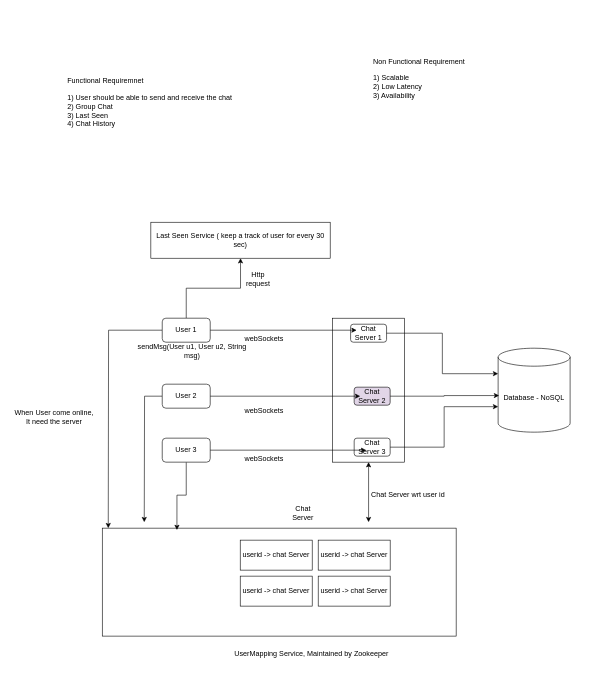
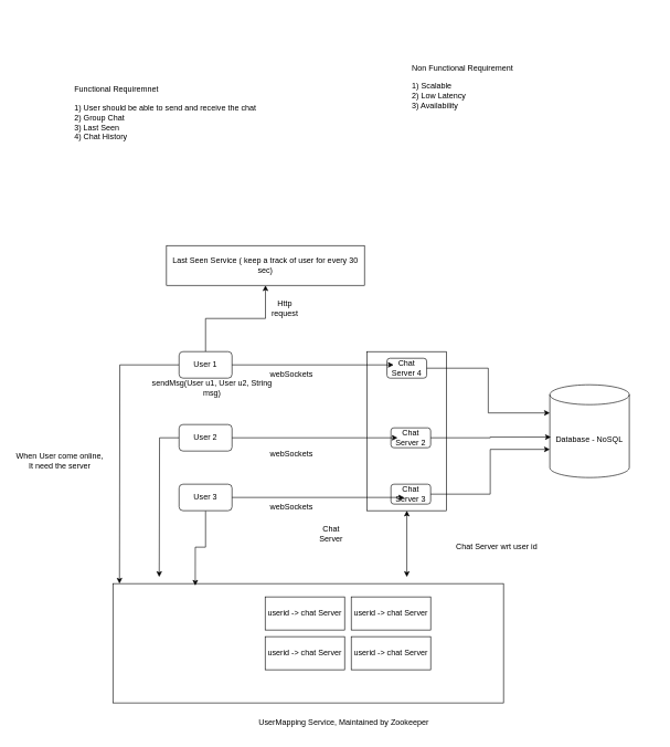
  <mxCell id="0" />
  <mxCell id="1" parent="0" />
  <mxCell id="2" style="edgeStyle=orthogonalEdgeStyle;rounded=0;orthogonalLoop=1;jettySize=auto;html=1;" edge="1" parent="1" source="4"><mxGeometry relative="1" as="geometry"><mxPoint x="180" y="880" as="targetPoint" /></mxGeometry></mxCell>
  <mxCell id="3" style="edgeStyle=orthogonalEdgeStyle;rounded=0;orthogonalLoop=1;jettySize=auto;html=1;" edge="1" parent="1" source="4" target="32"><mxGeometry relative="1" as="geometry"><mxPoint x="310" y="400" as="targetPoint" /></mxGeometry></mxCell>
  <mxCell id="4" value="User 1" style="rounded=1;whiteSpace=wrap;html=1;" parent="1" vertex="1"><mxGeometry x="270" y="530" width="80" height="40" as="geometry" /></mxCell>
  <mxCell id="5" style="edgeStyle=orthogonalEdgeStyle;rounded=0;orthogonalLoop=1;jettySize=auto;html=1;" edge="1" parent="1" source="6"><mxGeometry relative="1" as="geometry"><mxPoint x="240" y="870" as="targetPoint" /></mxGeometry></mxCell>
  <mxCell id="6" value="User 2&lt;span style=&quot;color: rgba(0, 0, 0, 0); font-family: monospace; font-size: 0px; text-align: start; text-wrap: nowrap;&quot;&gt;%3CmxGraphModel%3E%3Croot%3E%3CmxCell%20id%3D%220%22%2F%3E%3CmxCell%20id%3D%221%22%20parent%3D%220%22%2F%3E%3CmxCell%20id%3D%222%22%20value%3D%22User%201%22%20style%3D%22rounded%3D1%3BwhiteSpace%3Dwrap%3Bhtml%3D1%3B%22%20vertex%3D%221%22%20parent%3D%221%22%3E%3CmxGeometry%20x%3D%2210%22%20y%3D%22120%22%20width%3D%2280%22%20height%3D%2240%22%20as%3D%22geometry%22%2F%3E%3C%2FmxCell%3E%3C%2Froot%3E%3C%2FmxGraphModel%3E&lt;/span&gt;" style="rounded=1;whiteSpace=wrap;html=1;" parent="1" vertex="1"><mxGeometry x="270" y="640" width="80" height="40" as="geometry" /></mxCell>
  <mxCell id="7" style="edgeStyle=orthogonalEdgeStyle;rounded=0;orthogonalLoop=1;jettySize=auto;html=1;entryX=0.211;entryY=0.017;entryDx=0;entryDy=0;entryPerimeter=0;" edge="1" parent="1" source="8" target="27"><mxGeometry relative="1" as="geometry" /></mxCell>
  <mxCell id="8" value="User 3" style="rounded=1;whiteSpace=wrap;html=1;" parent="1" vertex="1"><mxGeometry x="270" y="730" width="80" height="40" as="geometry" /></mxCell>
  <mxCell id="9" value="" style="rounded=0;whiteSpace=wrap;html=1;" parent="1" vertex="1"><mxGeometry x="554" y="530" width="120" height="240" as="geometry" /></mxCell>
- <mxCell id="10" value="Chat Server 1" style="rounded=1;whiteSpace=wrap;html=1;" parent="1" vertex="1"><mxGeometry x="584" y="540" width="60" height="30" as="geometry" /></mxCell>
- <mxCell id="11" value="Chat Server 2" style="rounded=1;whiteSpace=wrap;html=1;fillColor=#e1d5e7;" parent="1" vertex="1"><mxGeometry x="590" y="645" width="60" height="30" as="geometry" /></mxCell>
+ <mxCell id="10" value="Chat Server 4" style="rounded=1;whiteSpace=wrap;html=1;" parent="1" vertex="1"><mxGeometry x="584" y="540" width="60" height="30" as="geometry" /></mxCell>
+ <mxCell id="11" value="Chat Server 2" style="rounded=1;whiteSpace=wrap;html=1;" parent="1" vertex="1"><mxGeometry x="590" y="645" width="60" height="30" as="geometry" /></mxCell>
  <mxCell id="12" value="Chat Server 3" style="rounded=1;whiteSpace=wrap;html=1;" parent="1" vertex="1"><mxGeometry x="590" y="730" width="60" height="30" as="geometry" /></mxCell>
  <mxCell id="13" style="edgeStyle=orthogonalEdgeStyle;rounded=0;orthogonalLoop=1;jettySize=auto;html=1;entryX=0.167;entryY=0.333;entryDx=0;entryDy=0;entryPerimeter=0;" parent="1" source="4" target="10" edge="1"><mxGeometry relative="1" as="geometry" /></mxCell>
  <mxCell id="14" style="edgeStyle=orthogonalEdgeStyle;rounded=0;orthogonalLoop=1;jettySize=auto;html=1;entryX=0.333;entryY=0.667;entryDx=0;entryDy=0;entryPerimeter=0;" parent="1" source="8" target="12" edge="1"><mxGeometry relative="1" as="geometry" /></mxCell>
  <mxCell id="15" style="edgeStyle=orthogonalEdgeStyle;rounded=0;orthogonalLoop=1;jettySize=auto;html=1;entryX=0.167;entryY=0.5;entryDx=0;entryDy=0;entryPerimeter=0;" parent="1" source="6" target="11" edge="1"><mxGeometry relative="1" as="geometry"><mxPoint x="360" y="660" as="sourcePoint" /></mxGeometry></mxCell>
- <mxCell id="16" value="Chat Server" style="text;strokeColor=none;align=center;fillColor=none;html=1;verticalAlign=middle;whiteSpace=wrap;rounded=0;" parent="1" vertex="1"><mxGeometry x="475" y="840" width="60" height="30" as="geometry" /></mxCell>
+ <mxCell id="16" value="Chat Server" style="text;strokeColor=none;align=center;fillColor=none;html=1;verticalAlign=middle;whiteSpace=wrap;rounded=0;" parent="1" vertex="1"><mxGeometry x="470" y="790" width="60" height="30" as="geometry" /></mxCell>
  <mxCell id="17" value="Functional Requiremnet&lt;div&gt;&lt;br&gt;&lt;/div&gt;&lt;div&gt;1) User should be able to send and receive the chat&lt;br&gt;2) Group Chat&lt;br&gt;3) Last Seen&lt;br&gt;4) Chat History&lt;/div&gt;" style="text;html=1;align=left;verticalAlign=middle;whiteSpace=wrap;rounded=0;" parent="1" vertex="1"><mxGeometry x="110" y="60" width="370" height="220" as="geometry" /></mxCell>
  <mxCell id="18" value="&lt;div&gt;Non Functional Requirement&lt;/div&gt;&lt;div&gt;&lt;br&gt;&lt;/div&gt;&lt;div&gt;1) Scalable&lt;br&gt;2) Low Latency&lt;br&gt;3) Availability&lt;/div&gt;" style="text;html=1;align=left;verticalAlign=middle;whiteSpace=wrap;rounded=0;" parent="1" vertex="1"><mxGeometry x="620" y="20" width="370" height="220" as="geometry" /></mxCell>
  <mxCell id="19" value="sendMsg(User u1, User u2, String msg)" style="text;html=1;align=center;verticalAlign=middle;whiteSpace=wrap;rounded=0;fontFamily=Helvetica;fontSize=12;fontColor=default;" parent="1" vertex="1"><mxGeometry x="220" y="570" width="200" height="30" as="geometry" /></mxCell>
  <mxCell id="20" value="webSockets" style="text;html=1;align=center;verticalAlign=middle;whiteSpace=wrap;rounded=0;fontFamily=Helvetica;fontSize=12;fontColor=default;" parent="1" vertex="1"><mxGeometry x="410" y="550" width="60" height="30" as="geometry" /></mxCell>
  <mxCell id="21" value="webSockets" style="text;html=1;align=center;verticalAlign=middle;whiteSpace=wrap;rounded=0;fontFamily=Helvetica;fontSize=12;fontColor=default;" parent="1" vertex="1"><mxGeometry x="410" y="670" width="60" height="30" as="geometry" /></mxCell>
  <mxCell id="22" value="webSockets" style="text;html=1;align=center;verticalAlign=middle;whiteSpace=wrap;rounded=0;fontFamily=Helvetica;fontSize=12;fontColor=default;" parent="1" vertex="1"><mxGeometry x="410" y="750" width="60" height="30" as="geometry" /></mxCell>
  <mxCell id="23" value="userid -&amp;gt; chat Server" style="rounded=0;whiteSpace=wrap;html=1;" vertex="1" parent="1"><mxGeometry x="400" y="900" width="120" height="50" as="geometry" /></mxCell>
  <mxCell id="24" value="userid -&amp;gt; chat Server" style="rounded=0;whiteSpace=wrap;html=1;" vertex="1" parent="1"><mxGeometry x="530" y="900" width="120" height="50" as="geometry" /></mxCell>
  <mxCell id="25" value="userid -&amp;gt; chat Server" style="rounded=0;whiteSpace=wrap;html=1;" vertex="1" parent="1"><mxGeometry x="530" y="960" width="120" height="50" as="geometry" /></mxCell>
  <mxCell id="26" value="userid -&amp;gt; chat Server" style="rounded=0;whiteSpace=wrap;html=1;" vertex="1" parent="1"><mxGeometry x="400" y="960" width="120" height="50" as="geometry" /></mxCell>
  <mxCell id="27" value="" style="rounded=0;whiteSpace=wrap;html=1;fillColor=none;" vertex="1" parent="1"><mxGeometry x="170" y="880" width="590" height="180" as="geometry" /></mxCell>
  <mxCell id="28" value="UserMapping Service, Maintained by Zookeeper" style="text;html=1;align=center;verticalAlign=middle;whiteSpace=wrap;rounded=0;" vertex="1" parent="1"><mxGeometry x="374" y="1075" width="290" height="30" as="geometry" /></mxCell>
  <mxCell id="29" value="" style="endArrow=classic;startArrow=classic;html=1;rounded=0;entryX=0.5;entryY=1;entryDx=0;entryDy=0;" edge="1" parent="1" target="9"><mxGeometry width="50" height="50" relative="1" as="geometry"><mxPoint x="614" y="870" as="sourcePoint" /><mxPoint x="640" y="830" as="targetPoint" /></mxGeometry></mxCell>
- <mxCell id="30" value="Chat Server wrt user id" style="text;html=1;align=center;verticalAlign=middle;whiteSpace=wrap;rounded=0;" vertex="1" parent="1"><mxGeometry x="590" y="810" width="180" height="30" as="geometry" /></mxCell>
+ <mxCell id="30" value="Chat Server wrt user id" style="text;html=1;align=center;verticalAlign=middle;whiteSpace=wrap;rounded=0;" vertex="1" parent="1"><mxGeometry x="660" y="810" width="180" height="30" as="geometry" /></mxCell>
  <mxCell id="31" value="When User come online, It need the server" style="text;html=1;align=center;verticalAlign=middle;whiteSpace=wrap;rounded=0;" vertex="1" parent="1"><mxGeometry x="20" y="680" width="140" height="30" as="geometry" /></mxCell>
  <mxCell id="32" value="Last Seen Service ( keep a track of user for every 30 sec)" style="rounded=0;whiteSpace=wrap;html=1;" vertex="1" parent="1"><mxGeometry x="251" y="370" width="299" height="60" as="geometry" /></mxCell>
  <mxCell id="33" value="Http request" style="text;html=1;align=center;verticalAlign=middle;whiteSpace=wrap;rounded=0;" vertex="1" parent="1"><mxGeometry x="400" y="450" width="60" height="30" as="geometry" /></mxCell>
  <mxCell id="34" value="Database - NoSQL" style="shape=cylinder3;whiteSpace=wrap;html=1;boundedLbl=1;backgroundOutline=1;size=15;" vertex="1" parent="1"><mxGeometry x="830" y="580" width="120" height="140" as="geometry" /></mxCell>
  <mxCell id="35" style="edgeStyle=orthogonalEdgeStyle;rounded=0;orthogonalLoop=1;jettySize=auto;html=1;entryX=0.013;entryY=0.564;entryDx=0;entryDy=0;entryPerimeter=0;" edge="1" parent="1" source="11" target="34"><mxGeometry relative="1" as="geometry" /></mxCell>
  <mxCell id="36" style="edgeStyle=orthogonalEdgeStyle;rounded=0;orthogonalLoop=1;jettySize=auto;html=1;entryX=0;entryY=0;entryDx=0;entryDy=42.5;entryPerimeter=0;" edge="1" parent="1" source="10" target="34"><mxGeometry relative="1" as="geometry" /></mxCell>
  <mxCell id="37" style="edgeStyle=orthogonalEdgeStyle;rounded=0;orthogonalLoop=1;jettySize=auto;html=1;entryX=0;entryY=0;entryDx=0;entryDy=97.5;entryPerimeter=0;" edge="1" parent="1" source="12" target="34"><mxGeometry relative="1" as="geometry" /></mxCell>
